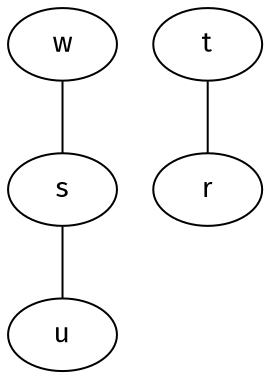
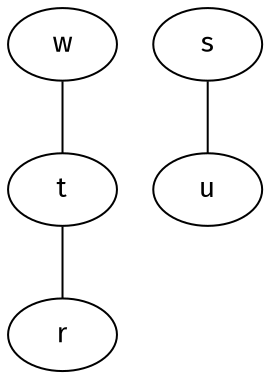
  graph {
    fontname="Fira Sans"
    node [fontname="Fira Sans"]
    edge [fontname="Fira Sans"]
    w
    s
    u
    t
    r
-   w -- s
+   w -- t
    s -- u
    t -- r
  }
